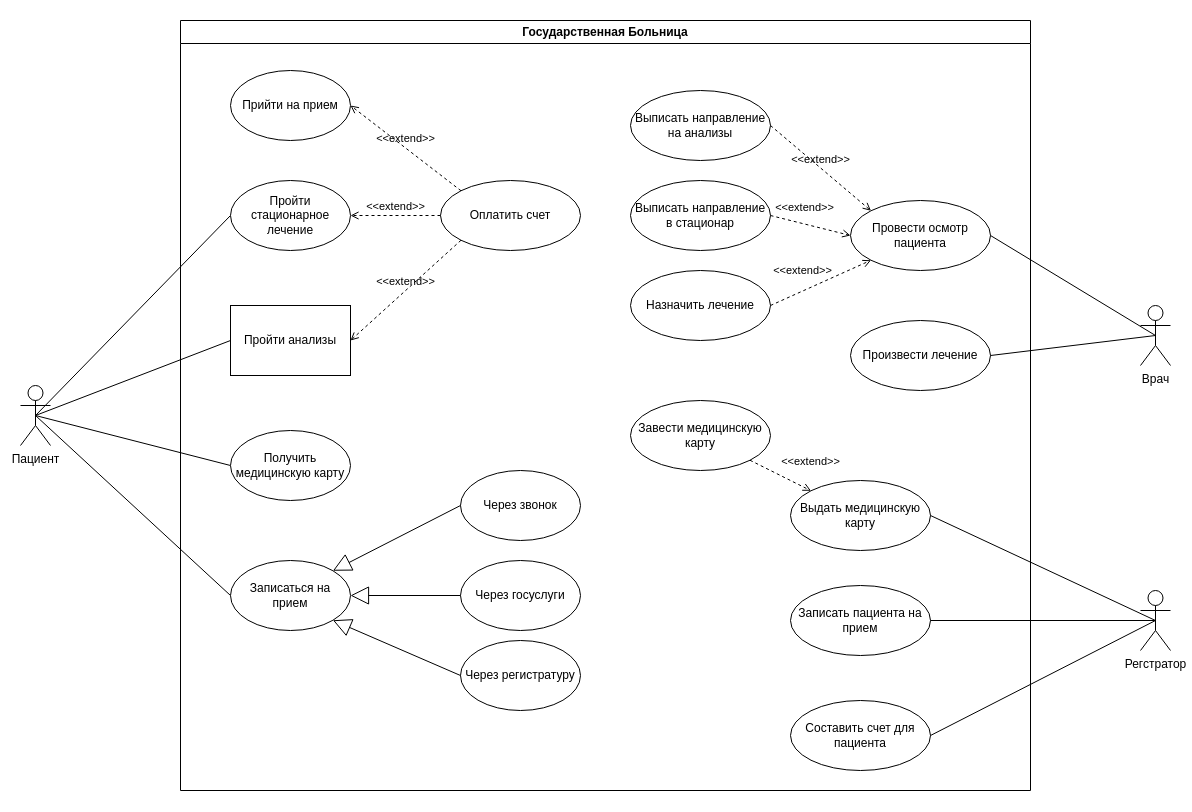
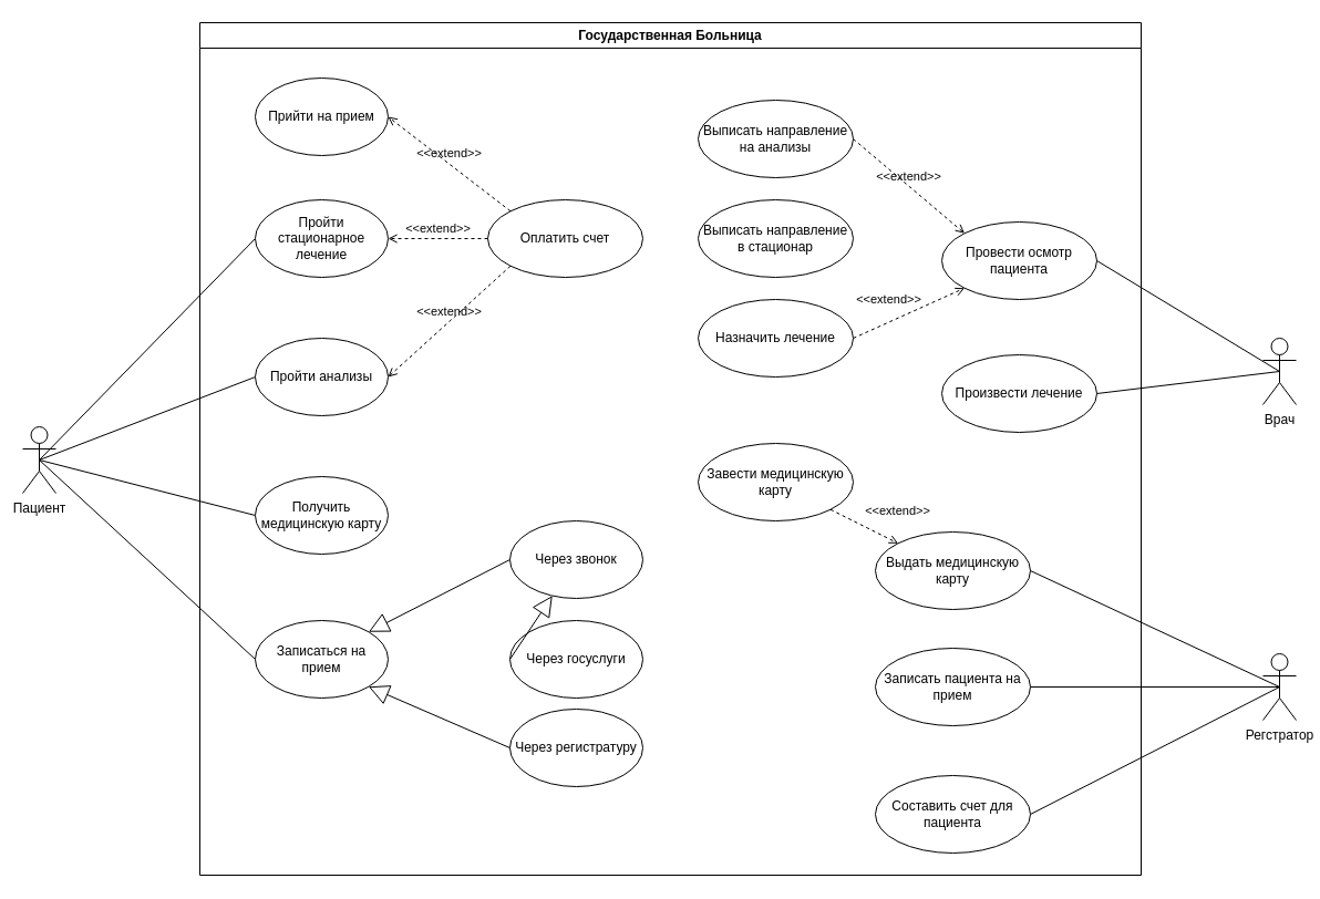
  <mxCell id="0" />
  <mxCell id="1" parent="0" />
  <mxCell id="2" style="rounded=0;orthogonalLoop=1;jettySize=auto;html=1;exitX=0.5;exitY=0.5;exitDx=0;exitDy=0;exitPerimeter=0;entryX=0;entryY=0.5;entryDx=0;entryDy=0;endArrow=none;endFill=0;targetPerimeterSpacing=0;sourcePerimeterSpacing=-1;startSize=0;" parent="1" source="6" target="13" edge="1"><mxGeometry relative="1" as="geometry" /></mxCell>
  <mxCell id="3" style="rounded=0;orthogonalLoop=1;jettySize=auto;html=1;exitX=0.5;exitY=0.5;exitDx=0;exitDy=0;exitPerimeter=0;entryX=0;entryY=0.5;entryDx=0;entryDy=0;endArrow=none;endFill=0;" parent="1" source="6" target="12" edge="1"><mxGeometry relative="1" as="geometry" /></mxCell>
  <mxCell id="4" style="rounded=0;orthogonalLoop=1;jettySize=auto;html=1;exitX=0.5;exitY=0.5;exitDx=0;exitDy=0;exitPerimeter=0;entryX=0;entryY=0.5;entryDx=0;entryDy=0;endArrow=none;endFill=0;" parent="1" source="6" target="10" edge="1"><mxGeometry relative="1" as="geometry" /></mxCell>
  <mxCell id="5" style="rounded=0;orthogonalLoop=1;jettySize=auto;html=1;exitX=0.5;exitY=0.5;exitDx=0;exitDy=0;exitPerimeter=0;entryX=0;entryY=0.5;entryDx=0;entryDy=0;endArrow=none;endFill=0;" parent="1" source="6" target="14" edge="1"><mxGeometry relative="1" as="geometry" /></mxCell>
  <mxCell id="6" value="Пациент" style="shape=umlActor;verticalLabelPosition=bottom;verticalAlign=top;html=1;" parent="1" vertex="1"><mxGeometry x="20" y="385" width="30" height="60" as="geometry" /></mxCell>
  <mxCell id="7" value="Государственная Больница" style="swimlane;whiteSpace=wrap;html=1;" parent="1" vertex="1"><mxGeometry x="180" y="20" width="850" height="770" as="geometry" /></mxCell>
  <mxCell id="8" value="Через звонок" style="ellipse;whiteSpace=wrap;html=1;" parent="7" vertex="1"><mxGeometry x="280" y="450" width="120" height="70" as="geometry" /></mxCell>
  <mxCell id="9" value="Через регистратуру" style="ellipse;whiteSpace=wrap;html=1;" parent="7" vertex="1"><mxGeometry x="280" y="620" width="120" height="70" as="geometry" /></mxCell>
- <mxCell id="10" value="Пройти анализы" style="whiteSpace=wrap;html=1;rounded=0;" parent="7" vertex="1"><mxGeometry x="50" y="285" width="120" height="70" as="geometry" /></mxCell>
+ <mxCell id="10" value="Пройти анализы" style="ellipse;whiteSpace=wrap;html=1;" parent="7" vertex="1"><mxGeometry x="50" y="285" width="120" height="70" as="geometry" /></mxCell>
  <mxCell id="11" value="Прийти на прием" style="ellipse;whiteSpace=wrap;html=1;" parent="7" vertex="1"><mxGeometry x="50" y="50" width="120" height="70" as="geometry" /></mxCell>
  <mxCell id="12" value="Получить медицинскую карту" style="ellipse;whiteSpace=wrap;html=1;" parent="7" vertex="1"><mxGeometry x="50" y="410" width="120" height="70" as="geometry" /></mxCell>
  <mxCell id="13" value="Записаться на прием" style="ellipse;whiteSpace=wrap;html=1;" parent="7" vertex="1"><mxGeometry x="50" y="540" width="120" height="70" as="geometry" /></mxCell>
  <mxCell id="14" value="Пройти стационарное лечение" style="ellipse;whiteSpace=wrap;html=1;" parent="7" vertex="1"><mxGeometry x="50" y="160" width="120" height="70" as="geometry" /></mxCell>
  <mxCell id="15" value="Через госуслуги" style="ellipse;whiteSpace=wrap;html=1;" parent="7" vertex="1"><mxGeometry x="280" y="540" width="120" height="70" as="geometry" /></mxCell>
  <mxCell id="16" value="" style="endArrow=block;endSize=16;endFill=0;html=1;rounded=0;exitX=0;exitY=0.5;exitDx=0;exitDy=0;entryX=1;entryY=0;entryDx=0;entryDy=0;" parent="7" source="8" target="13" edge="1"><mxGeometry width="160" relative="1" as="geometry"><mxPoint x="280" y="340" as="sourcePoint" /><mxPoint x="440" y="340" as="targetPoint" /></mxGeometry></mxCell>
- <mxCell id="17" value="" style="endArrow=block;endSize=16;endFill=0;html=1;rounded=0;exitX=0;exitY=0.5;exitDx=0;exitDy=0;entryX=1;entryY=0.5;entryDx=0;entryDy=0;" parent="7" source="15" target="13" edge="1"><mxGeometry width="160" relative="1" as="geometry"><mxPoint x="290" y="485" as="sourcePoint" /><mxPoint x="202" y="550" as="targetPoint" /></mxGeometry></mxCell>
+ <mxCell id="17" value="" style="endArrow=block;endSize=16;endFill=0;html=1;rounded=0;exitX=0;exitY=0.5;exitDx=0;exitDy=0;" parent="7" source="15" target="8" edge="1"><mxGeometry width="160" relative="1" as="geometry"><mxPoint x="290" y="485" as="sourcePoint" /><mxPoint x="202" y="550" as="targetPoint" /></mxGeometry></mxCell>
  <mxCell id="18" value="" style="endArrow=block;endSize=16;endFill=0;html=1;rounded=0;exitX=0;exitY=0.5;exitDx=0;exitDy=0;entryX=1;entryY=1;entryDx=0;entryDy=0;" parent="7" source="9" target="13" edge="1"><mxGeometry width="160" relative="1" as="geometry"><mxPoint x="290" y="565" as="sourcePoint" /><mxPoint x="220" y="575" as="targetPoint" /></mxGeometry></mxCell>
  <mxCell id="19" value="Провести осмотр пациента" style="ellipse;whiteSpace=wrap;html=1;" parent="7" vertex="1"><mxGeometry x="670" y="180" width="140" height="70" as="geometry" /></mxCell>
  <mxCell id="20" value="Выписать направление на анализы" style="ellipse;whiteSpace=wrap;html=1;" parent="7" vertex="1"><mxGeometry x="450" y="70" width="140" height="70" as="geometry" /></mxCell>
  <mxCell id="21" value="Выписать направление в стационар" style="ellipse;whiteSpace=wrap;html=1;" parent="7" vertex="1"><mxGeometry x="450" y="160" width="140" height="70" as="geometry" /></mxCell>
  <mxCell id="22" value="Назначить лечение" style="ellipse;whiteSpace=wrap;html=1;" parent="7" vertex="1"><mxGeometry x="450" y="250" width="140" height="70" as="geometry" /></mxCell>
  <mxCell id="23" value="&amp;lt;&amp;lt;extend&amp;gt;&amp;gt;" style="html=1;verticalAlign=bottom;labelBackgroundColor=none;endArrow=open;endFill=0;dashed=1;rounded=0;exitX=1;exitY=0.5;exitDx=0;exitDy=0;entryX=0;entryY=1;entryDx=0;entryDy=0;" parent="7" source="22" target="19" edge="1"><mxGeometry x="-0.282" y="10" width="160" relative="1" as="geometry"><mxPoint x="390" y="310" as="sourcePoint" /><mxPoint x="550" y="310" as="targetPoint" /><mxPoint as="offset" /></mxGeometry></mxCell>
- <mxCell id="24" value="&amp;lt;&amp;lt;extend&amp;gt;&amp;gt;" style="html=1;verticalAlign=bottom;labelBackgroundColor=none;endArrow=open;endFill=0;dashed=1;rounded=0;exitX=1;exitY=0.5;exitDx=0;exitDy=0;entryX=0;entryY=0.5;entryDx=0;entryDy=0;" parent="7" source="21" target="19" edge="1"><mxGeometry x="-0.206" y="7" width="160" relative="1" as="geometry"><mxPoint x="670" y="300" as="sourcePoint" /><mxPoint x="830" y="300" as="targetPoint" /><mxPoint as="offset" /></mxGeometry></mxCell>
  <mxCell id="25" value="&amp;lt;&amp;lt;extend&amp;gt;&amp;gt;" style="html=1;verticalAlign=bottom;labelBackgroundColor=none;endArrow=open;endFill=0;dashed=1;rounded=0;exitX=1;exitY=0.5;exitDx=0;exitDy=0;entryX=0;entryY=0;entryDx=0;entryDy=0;" parent="7" source="20" target="19" edge="1"><mxGeometry width="160" relative="1" as="geometry"><mxPoint x="670" y="300" as="sourcePoint" /><mxPoint x="830" y="300" as="targetPoint" /></mxGeometry></mxCell>
  <mxCell id="26" value="Произвести лечение" style="ellipse;whiteSpace=wrap;html=1;" parent="7" vertex="1"><mxGeometry x="670" y="300" width="140" height="70" as="geometry" /></mxCell>
  <mxCell id="27" style="rounded=0;orthogonalLoop=1;jettySize=auto;html=1;exitX=0.5;exitY=0.5;exitDx=0;exitDy=0;exitPerimeter=0;entryX=1;entryY=0.5;entryDx=0;entryDy=0;endArrow=none;endFill=0;" parent="7" source="29" target="19" edge="1"><mxGeometry relative="1" as="geometry" /></mxCell>
  <mxCell id="28" style="rounded=0;orthogonalLoop=1;jettySize=auto;html=1;exitX=0.5;exitY=0.5;exitDx=0;exitDy=0;exitPerimeter=0;entryX=1;entryY=0.5;entryDx=0;entryDy=0;endArrow=none;endFill=0;" parent="7" source="29" target="26" edge="1"><mxGeometry relative="1" as="geometry" /></mxCell>
  <mxCell id="29" value="Врач" style="shape=umlActor;verticalLabelPosition=bottom;verticalAlign=top;html=1;" parent="7" vertex="1"><mxGeometry x="960" y="285" width="30" height="60" as="geometry" /></mxCell>
  <mxCell id="30" value="Выдать медицинскую карту" style="ellipse;whiteSpace=wrap;html=1;" parent="7" vertex="1"><mxGeometry x="610" y="460" width="140" height="70" as="geometry" /></mxCell>
  <mxCell id="31" value="Завести медицинскую карту" style="ellipse;whiteSpace=wrap;html=1;" parent="7" vertex="1"><mxGeometry x="450" y="380" width="140" height="70" as="geometry" /></mxCell>
  <mxCell id="32" value="&amp;lt;&amp;lt;extend&amp;gt;&amp;gt;" style="html=1;verticalAlign=bottom;labelBackgroundColor=none;endArrow=open;endFill=0;dashed=1;rounded=0;exitX=1;exitY=1;exitDx=0;exitDy=0;entryX=0;entryY=0;entryDx=0;entryDy=0;" parent="7" source="31" target="30" edge="1"><mxGeometry x="0.723" y="18" width="160" relative="1" as="geometry"><mxPoint x="480" y="370" as="sourcePoint" /><mxPoint x="640" y="370" as="targetPoint" /><mxPoint as="offset" /></mxGeometry></mxCell>
  <mxCell id="33" value="Записать пациента на прием" style="ellipse;whiteSpace=wrap;html=1;" parent="7" vertex="1"><mxGeometry x="610" y="565" width="140" height="70" as="geometry" /></mxCell>
  <mxCell id="34" value="Составить счет для пациента" style="ellipse;whiteSpace=wrap;html=1;" parent="7" vertex="1"><mxGeometry x="610" y="680" width="140" height="70" as="geometry" /></mxCell>
  <mxCell id="35" value="Оплатить счет" style="ellipse;whiteSpace=wrap;html=1;" parent="7" vertex="1"><mxGeometry x="260" y="160" width="140" height="70" as="geometry" /></mxCell>
  <mxCell id="36" value="&amp;lt;&amp;lt;extend&amp;gt;&amp;gt;" style="html=1;verticalAlign=bottom;labelBackgroundColor=none;endArrow=open;endFill=0;dashed=1;rounded=0;exitX=0;exitY=0;exitDx=0;exitDy=0;entryX=1;entryY=0.5;entryDx=0;entryDy=0;" parent="7" source="35" target="11" edge="1"><mxGeometry width="160" relative="1" as="geometry"><mxPoint x="130" y="270" as="sourcePoint" /><mxPoint x="290" y="270" as="targetPoint" /></mxGeometry></mxCell>
  <mxCell id="37" value="&amp;lt;&amp;lt;extend&amp;gt;&amp;gt;" style="html=1;verticalAlign=bottom;labelBackgroundColor=none;endArrow=open;endFill=0;dashed=1;rounded=0;exitX=0;exitY=0.5;exitDx=0;exitDy=0;entryX=1;entryY=0.5;entryDx=0;entryDy=0;" parent="7" source="35" target="14" edge="1"><mxGeometry width="160" relative="1" as="geometry"><mxPoint x="291" y="185" as="sourcePoint" /><mxPoint x="180" y="95" as="targetPoint" /></mxGeometry></mxCell>
  <mxCell id="38" value="&amp;lt;&amp;lt;extend&amp;gt;&amp;gt;" style="html=1;verticalAlign=bottom;labelBackgroundColor=none;endArrow=open;endFill=0;dashed=1;rounded=0;exitX=0;exitY=1;exitDx=0;exitDy=0;entryX=1;entryY=0.5;entryDx=0;entryDy=0;" parent="7" source="35" target="10" edge="1"><mxGeometry width="160" relative="1" as="geometry"><mxPoint x="301" y="195" as="sourcePoint" /><mxPoint x="190" y="105" as="targetPoint" /></mxGeometry></mxCell>
  <mxCell id="39" value="Регстратор" style="shape=umlActor;verticalLabelPosition=bottom;verticalAlign=top;html=1;" parent="1" vertex="1"><mxGeometry x="1140" y="590" width="30" height="60" as="geometry" /></mxCell>
  <mxCell id="40" style="rounded=0;orthogonalLoop=1;jettySize=auto;html=1;exitX=0.5;exitY=0.5;exitDx=0;exitDy=0;exitPerimeter=0;entryX=1;entryY=0.5;entryDx=0;entryDy=0;endArrow=none;endFill=0;" parent="1" source="39" target="30" edge="1"><mxGeometry relative="1" as="geometry" /></mxCell>
  <mxCell id="41" style="rounded=0;orthogonalLoop=1;jettySize=auto;html=1;exitX=0.5;exitY=0.5;exitDx=0;exitDy=0;exitPerimeter=0;endArrow=none;endFill=0;" parent="1" source="39" target="33" edge="1"><mxGeometry relative="1" as="geometry" /></mxCell>
  <mxCell id="42" style="rounded=0;orthogonalLoop=1;jettySize=auto;html=1;exitX=0.5;exitY=0.5;exitDx=0;exitDy=0;exitPerimeter=0;endArrow=none;endFill=0;entryX=1;entryY=0.5;entryDx=0;entryDy=0;" parent="1" source="39" target="34" edge="1"><mxGeometry relative="1" as="geometry"><mxPoint x="1165" y="630" as="sourcePoint" /><mxPoint x="940" y="630" as="targetPoint" /></mxGeometry></mxCell>
